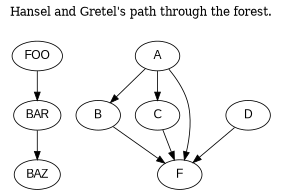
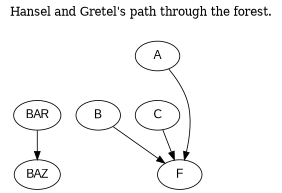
  digraph {
    label="Hansel and Gretel's path through the forest."
    labelloc=t
    node [fontname=Arial]
-   FOO
    BAR
    BAZ
    A
    B
    C
    F
-   D
-   FOO -> BAR
    BAR -> BAZ
-   A -> B
-   A -> C
    A -> F
    B -> F
    C -> F
-   D -> F
  }
